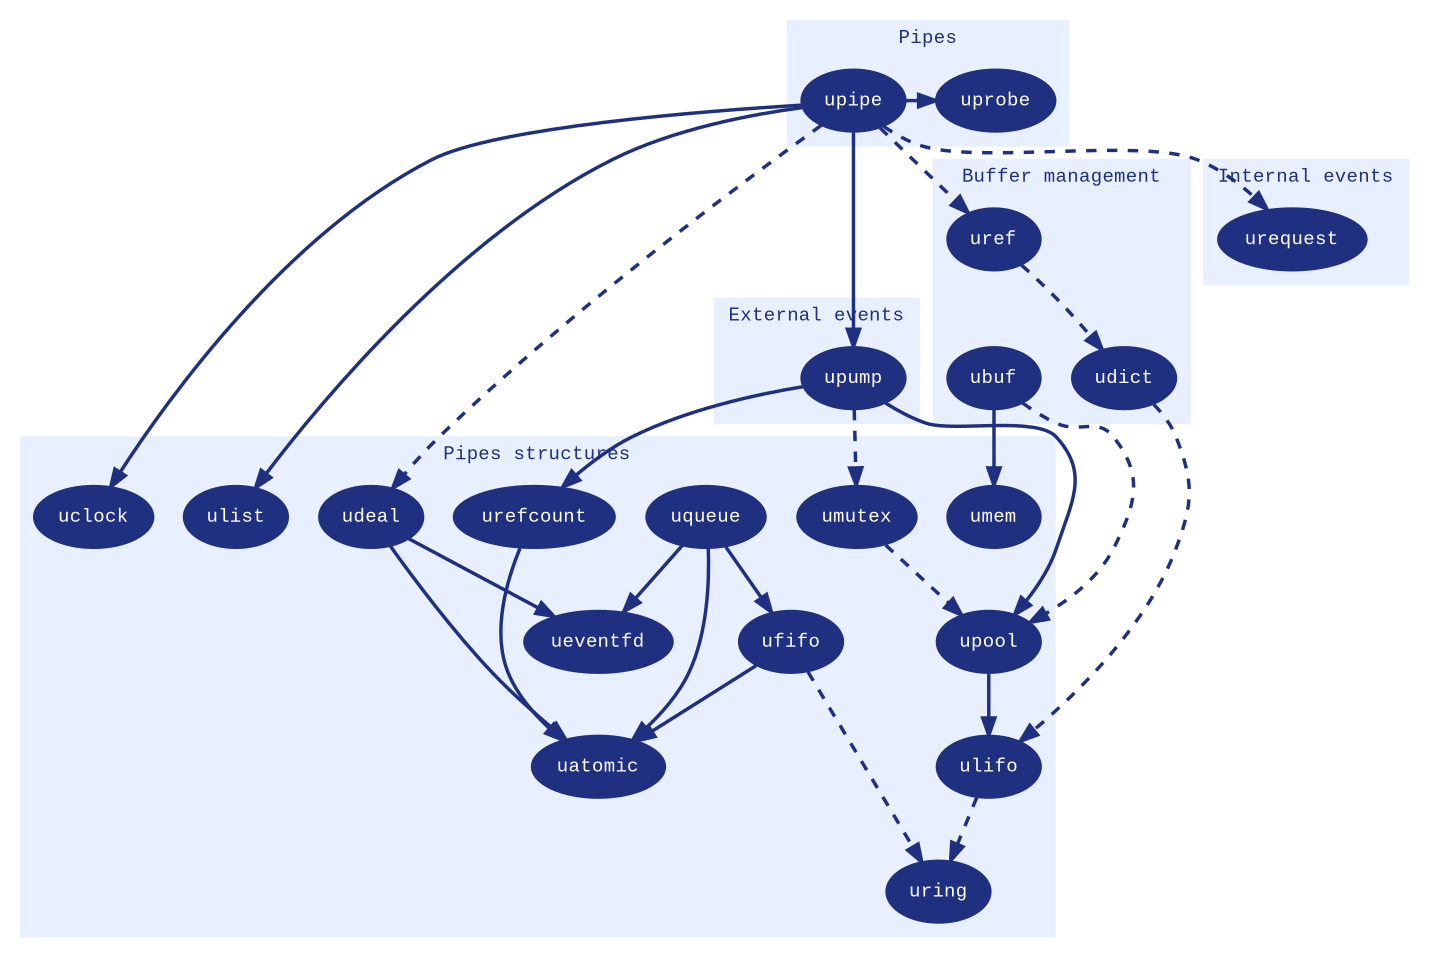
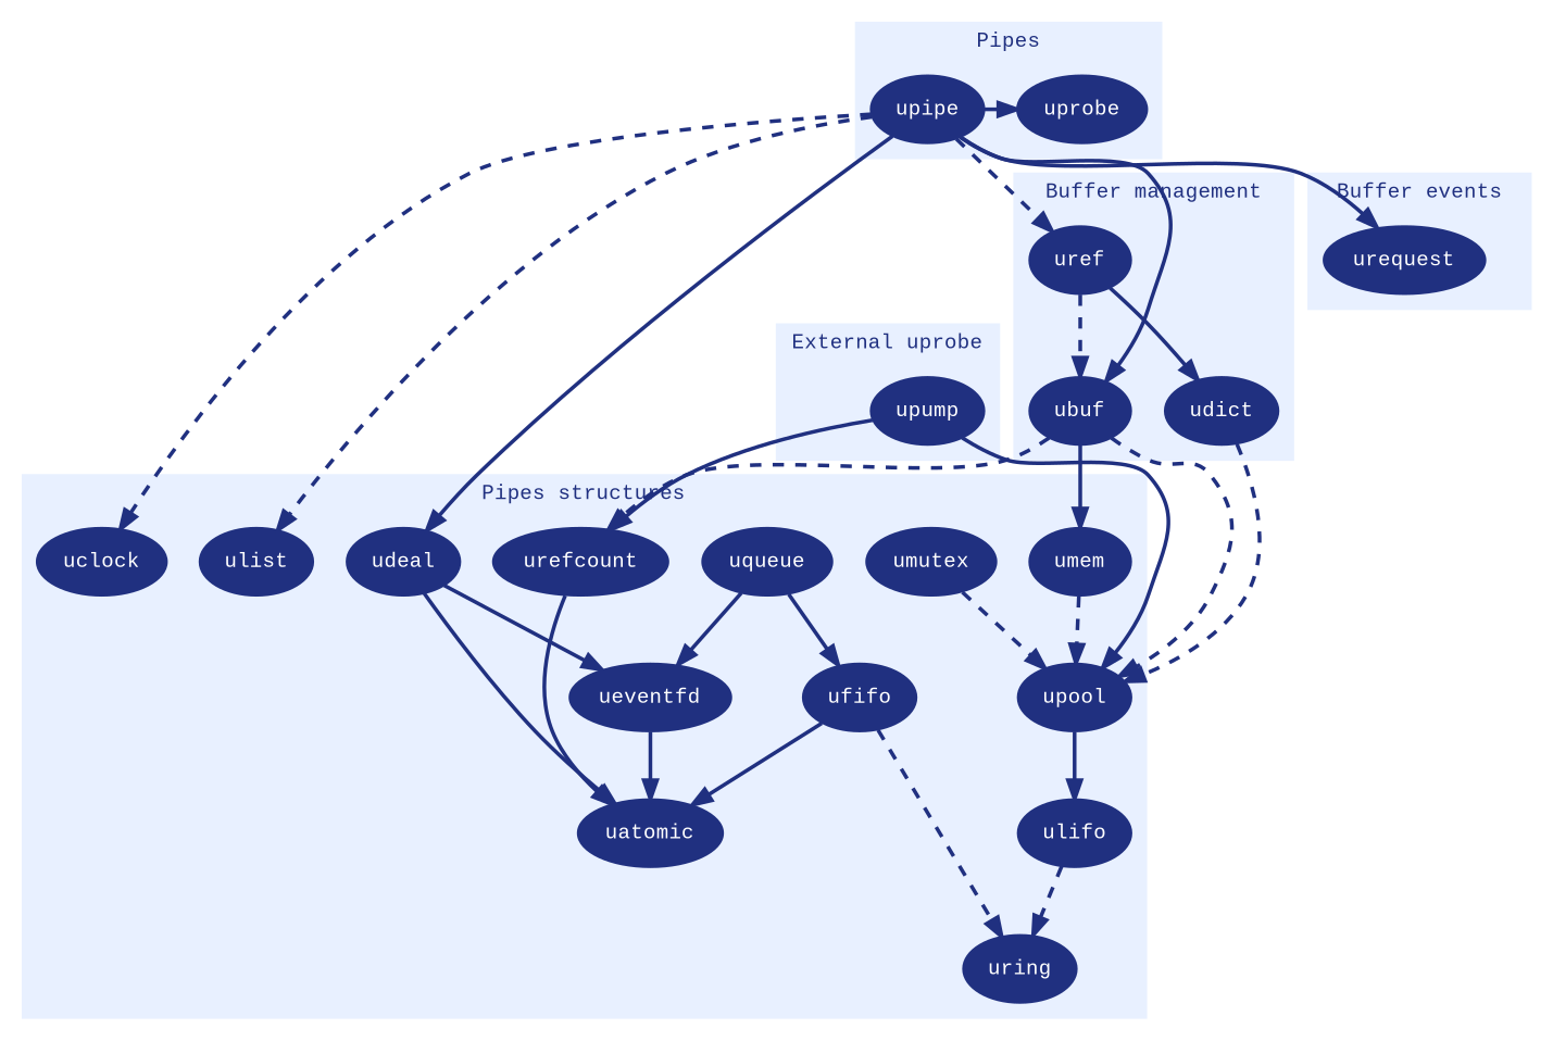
  digraph {
    fontname="Liberation Mono"
    node [color="#203080" fillcolor="#203080" fontcolor=white fontname="Liberation Mono" fontsize=11 shape=oval style=filled]
    edge [color="#203080" fontname="Liberation Mono" penwidth=2 style=dashed]
    uprobe
    upipe
    upump
    urequest
    ubuf
    uref
    udict
    uclock
    ulist
    uqueue
    urefcount
    umem
    uatomic
    uring
    upool
    ulifo
    ufifo
    udeal
    umutex
    ueventfd
    subgraph cluster_1 {
      color="#E8F0FF"
      fontcolor="#203080"
      fontsize=11
      label=Pipes
      style=filled
      subgraph sub_2 {
        color="#E8F0FF"
        fontcolor="#203080"
        fontsize=11
        label=Pipes
        rank=source
        style=filled
        uprobe
        upipe
      }
    }
    subgraph cluster_3 {
      color="#E8F0FF"
      fontcolor="#203080"
      fontsize=11
-     label="External events"
+     label="External uprobe"
      style=filled
      upump
    }
    subgraph cluster_4 {
      color="#E8F0FF"
      fontcolor="#203080"
      fontsize=11
-     label="Internal events"
+     label="Buffer events"
      style=filled
      urequest
    }
    subgraph cluster_5 {
      color="#E8F0FF"
      fontcolor="#203080"
      fontsize=11
      label="Buffer management"
      style=filled
      ubuf
      uref
      udict
    }
    subgraph cluster_6 {
      color="#E8F0FF"
      fontcolor="#203080"
      fontsize=11
      label="Pipes structures"
      style=filled
      uatomic
      uring
      upool
      ulifo
      ufifo
      udeal
      umutex
      ueventfd
      subgraph sub_7 {
        color="#E8F0FF"
        fontcolor="#203080"
        fontsize=11
        label="Core structures"
        rank=same
        style=filled
        uclock
        ulist
        uqueue
        urefcount
        umem
      }
    }
    upipe -> uprobe [style=""]
-   upipe -> upump [style=""]
-   upipe -> urequest
+   upipe -> ubuf [style=""]
+   upipe -> urequest [style=""]
    upipe -> uref
-   upipe -> uclock [style=solid]
-   upipe -> ulist [style=solid]
-   upipe -> udeal
+   upipe -> uclock
+   upipe -> ulist
+   upipe -> udeal [style=solid]
    upump -> urefcount [style=""]
    upump -> upool [style=solid]
-   upump -> umutex
+   ubuf -> urefcount
    ubuf -> umem [style=solid]
    ubuf -> upool
-   uref -> udict
-   udict -> ulifo
-   uqueue -> uatomic [style=""]
+   uref -> ubuf
+   uref -> udict [style=solid]
+   udict -> upool
+   ueventfd -> uatomic [style=""]
    uqueue -> ufifo [style=""]
    uqueue -> ueventfd [style=""]
    urefcount -> uatomic [style=""]
+   umem -> upool
    upool -> ulifo [style=""]
    ulifo -> uring
    ufifo -> uatomic [style=""]
    ufifo -> uring
    udeal -> uatomic [style=""]
    udeal -> ueventfd [style=""]
    umutex -> upool
  }
